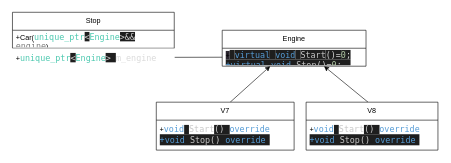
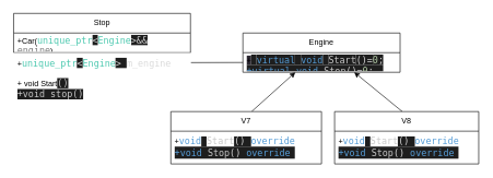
  <mxCell id="0" />
  <mxCell id="1" parent="0" />
  <mxCell id="2" style="edgeStyle=none;html=1;entryX=0.5;entryY=1;entryDx=0;entryDy=0;" parent="1" edge="1"><mxGeometry relative="1" as="geometry"><mxPoint x="383.333" y="170" as="sourcePoint" /><mxPoint x="450" y="110" as="targetPoint" /></mxGeometry></mxCell>
  <mxCell id="3" style="edgeStyle=none;html=1;" parent="1" edge="1"><mxGeometry relative="1" as="geometry"><mxPoint x="540" y="110" as="targetPoint" /><mxPoint x="613.333" y="170" as="sourcePoint" /></mxGeometry></mxCell>
  <mxCell id="4" value="V7" style="swimlane;fontStyle=0;childLayout=stackLayout;horizontal=1;startSize=30;horizontalStack=0;resizeParent=1;resizeParentMax=0;resizeLast=0;collapsible=1;marginBottom=0;whiteSpace=wrap;html=1;" parent="1" vertex="1"><mxGeometry x="260" y="170" width="230" height="80" as="geometry" /></mxCell>
  <mxCell id="5" value="+&lt;span style=&quot;font-family: &amp;quot;Droid Sans Mono&amp;quot;, &amp;quot;monospace&amp;quot;, monospace; font-size: 14px; color: rgb(86, 156, 214);&quot;&gt;void&lt;/span&gt;&lt;span style=&quot;background-color: rgb(30, 30, 30); color: rgb(212, 212, 212); font-family: &amp;quot;Droid Sans Mono&amp;quot;, &amp;quot;monospace&amp;quot;, monospace; font-size: 14px;&quot;&gt; &lt;/span&gt;&lt;span style=&quot;font-family: &amp;quot;Droid Sans Mono&amp;quot;, &amp;quot;monospace&amp;quot;, monospace; font-size: 14px; color: rgb(200, 200, 200);&quot;&gt;Start&lt;/span&gt;&lt;span style=&quot;background-color: rgb(30, 30, 30); color: rgb(212, 212, 212); font-family: &amp;quot;Droid Sans Mono&amp;quot;, &amp;quot;monospace&amp;quot;, monospace; font-size: 14px;&quot;&gt;() &lt;/span&gt;&lt;span style=&quot;font-family: &amp;quot;Droid Sans Mono&amp;quot;, &amp;quot;monospace&amp;quot;, monospace; font-size: 14px; color: rgb(86, 156, 214);&quot;&gt;override&lt;br&gt;&lt;/span&gt;&lt;div style=&quot;color: rgb(212, 212, 212); background-color: rgb(30, 30, 30); font-family: &amp;quot;Droid Sans Mono&amp;quot;, &amp;quot;monospace&amp;quot;, monospace; font-size: 14px; line-height: 19px;&quot;&gt;&lt;span style=&quot;color: #569cd6;&quot;&gt;+void&lt;/span&gt; &lt;span style=&quot;color: #c8c8c8;&quot;&gt;Stop&lt;/span&gt;() &lt;span style=&quot;color: #569cd6;&quot;&gt;override&lt;/span&gt;&lt;/div&gt;" style="text;strokeColor=none;fillColor=none;align=left;verticalAlign=middle;spacingLeft=4;spacingRight=4;overflow=hidden;points=[[0,0.5],[1,0.5]];portConstraint=eastwest;rotatable=0;whiteSpace=wrap;html=1;" parent="4" vertex="1"><mxGeometry y="30" width="230" height="50" as="geometry" /></mxCell>
  <mxCell id="6" value="Engine" style="swimlane;fontStyle=0;childLayout=stackLayout;horizontal=1;startSize=30;horizontalStack=0;resizeParent=1;resizeParentMax=0;resizeLast=0;collapsible=1;marginBottom=0;whiteSpace=wrap;html=1;" parent="1" vertex="1"><mxGeometry x="370" y="50" width="240" height="60" as="geometry"><mxRectangle x="290" y="40" width="150" height="30" as="alternateBounds" /></mxGeometry></mxCell>
  <mxCell id="7" value="&lt;span style=&quot;background-color: rgb(42, 37, 47);&quot;&gt;+&lt;/span&gt;&lt;span style=&quot;background-color: rgb(30, 30, 30); color: rgb(212, 212, 212); font-family: &amp;quot;Droid Sans Mono&amp;quot;, &amp;quot;monospace&amp;quot;, monospace; font-size: 14px;&quot;&gt;&amp;nbsp;&lt;/span&gt;&lt;span style=&quot;background-color: rgb(30, 30, 30); font-family: &amp;quot;Droid Sans Mono&amp;quot;, &amp;quot;monospace&amp;quot;, monospace; font-size: 14px; color: rgb(86, 156, 214);&quot;&gt;virtual&lt;/span&gt;&lt;span style=&quot;background-color: rgb(30, 30, 30); color: rgb(212, 212, 212); font-family: &amp;quot;Droid Sans Mono&amp;quot;, &amp;quot;monospace&amp;quot;, monospace; font-size: 14px;&quot;&gt; &lt;/span&gt;&lt;span style=&quot;background-color: rgb(30, 30, 30); font-family: &amp;quot;Droid Sans Mono&amp;quot;, &amp;quot;monospace&amp;quot;, monospace; font-size: 14px; color: rgb(86, 156, 214);&quot;&gt;void&lt;/span&gt;&lt;span style=&quot;background-color: rgb(30, 30, 30); color: rgb(212, 212, 212); font-family: &amp;quot;Droid Sans Mono&amp;quot;, &amp;quot;monospace&amp;quot;, monospace; font-size: 14px;&quot;&gt; &lt;/span&gt;&lt;span style=&quot;background-color: rgb(30, 30, 30); font-family: &amp;quot;Droid Sans Mono&amp;quot;, &amp;quot;monospace&amp;quot;, monospace; font-size: 14px; color: rgb(200, 200, 200);&quot;&gt;Start&lt;/span&gt;&lt;span style=&quot;background-color: rgb(30, 30, 30); color: rgb(212, 212, 212); font-family: &amp;quot;Droid Sans Mono&amp;quot;, &amp;quot;monospace&amp;quot;, monospace; font-size: 14px;&quot;&gt;()=&lt;/span&gt;&lt;span style=&quot;background-color: rgb(30, 30, 30); font-family: &amp;quot;Droid Sans Mono&amp;quot;, &amp;quot;monospace&amp;quot;, monospace; font-size: 14px; color: rgb(181, 206, 168);&quot;&gt;0&lt;/span&gt;&lt;span style=&quot;background-color: rgb(30, 30, 30); color: rgb(212, 212, 212); font-family: &amp;quot;Droid Sans Mono&amp;quot;, &amp;quot;monospace&amp;quot;, monospace; font-size: 14px;&quot;&gt;;&lt;/span&gt;&lt;div style=&quot;color: rgb(212, 212, 212); background-color: rgb(30, 30, 30); font-family: &amp;quot;Droid Sans Mono&amp;quot;, &amp;quot;monospace&amp;quot;, monospace; font-size: 14px; line-height: 19px;&quot;&gt;&lt;div&gt;&lt;span style=&quot;color: #569cd6;&quot;&gt;+virtual&lt;/span&gt; &lt;span style=&quot;color: #569cd6;&quot;&gt;void&lt;/span&gt; &lt;span style=&quot;color: #c8c8c8;&quot;&gt;Stop&lt;/span&gt;()=&lt;span style=&quot;color: #b5cea8;&quot;&gt;0&lt;/span&gt;;&lt;/div&gt;&lt;/div&gt;" style="text;strokeColor=none;fillColor=none;align=left;verticalAlign=middle;spacingLeft=4;spacingRight=4;overflow=hidden;points=[[0,0.5],[1,0.5]];portConstraint=eastwest;rotatable=0;whiteSpace=wrap;html=1;" parent="6" vertex="1"><mxGeometry y="30" width="240" height="30" as="geometry" /></mxCell>
  <mxCell id="8" value="V8" style="swimlane;fontStyle=0;childLayout=stackLayout;horizontal=1;startSize=30;horizontalStack=0;resizeParent=1;resizeParentMax=0;resizeLast=0;collapsible=1;marginBottom=0;whiteSpace=wrap;html=1;" parent="1" vertex="1"><mxGeometry x="510" y="170" width="220" height="80" as="geometry" /></mxCell>
  <mxCell id="9" value="+&lt;span style=&quot;font-family: &amp;quot;Droid Sans Mono&amp;quot;, &amp;quot;monospace&amp;quot;, monospace; font-size: 14px; color: rgb(86, 156, 214);&quot;&gt;void&lt;/span&gt;&lt;span style=&quot;background-color: rgb(30, 30, 30); color: rgb(212, 212, 212); font-family: &amp;quot;Droid Sans Mono&amp;quot;, &amp;quot;monospace&amp;quot;, monospace; font-size: 14px;&quot;&gt; &lt;/span&gt;&lt;span style=&quot;font-family: &amp;quot;Droid Sans Mono&amp;quot;, &amp;quot;monospace&amp;quot;, monospace; font-size: 14px; color: rgb(200, 200, 200);&quot;&gt;Start&lt;/span&gt;&lt;span style=&quot;background-color: rgb(30, 30, 30); color: rgb(212, 212, 212); font-family: &amp;quot;Droid Sans Mono&amp;quot;, &amp;quot;monospace&amp;quot;, monospace; font-size: 14px;&quot;&gt;() &lt;/span&gt;&lt;span style=&quot;font-family: &amp;quot;Droid Sans Mono&amp;quot;, &amp;quot;monospace&amp;quot;, monospace; font-size: 14px; color: rgb(86, 156, 214);&quot;&gt;override&lt;br&gt;&lt;/span&gt;&lt;div style=&quot;color: rgb(212, 212, 212); background-color: rgb(30, 30, 30); font-family: &amp;quot;Droid Sans Mono&amp;quot;, &amp;quot;monospace&amp;quot;, monospace; font-size: 14px; line-height: 19px;&quot;&gt;&lt;span style=&quot;color: #569cd6;&quot;&gt;+void&lt;/span&gt; &lt;span style=&quot;color: #c8c8c8;&quot;&gt;Stop&lt;/span&gt;() &lt;span style=&quot;color: #569cd6;&quot;&gt;override&lt;/span&gt;&lt;/div&gt;" style="text;strokeColor=none;fillColor=none;align=left;verticalAlign=middle;spacingLeft=4;spacingRight=4;overflow=hidden;points=[[0,0.5],[1,0.5]];portConstraint=eastwest;rotatable=0;whiteSpace=wrap;html=1;" parent="8" vertex="1"><mxGeometry y="30" width="220" height="50" as="geometry" /></mxCell>
  <mxCell id="10" value="Stop" style="swimlane;fontStyle=0;childLayout=stackLayout;horizontal=1;startSize=30;horizontalStack=0;resizeParent=1;resizeParentMax=0;resizeLast=0;collapsible=1;marginBottom=0;whiteSpace=wrap;html=1;" parent="1" vertex="1"><mxGeometry x="20" y="20" width="270" height="60" as="geometry"><mxRectangle x="290" y="40" width="150" height="30" as="alternateBounds" /></mxGeometry></mxCell>
  <mxCell id="11" value="+Car(&lt;span style=&quot;font-family: &amp;quot;Droid Sans Mono&amp;quot;, &amp;quot;monospace&amp;quot;, monospace; font-size: 14px; color: rgb(78, 201, 176);&quot;&gt;unique_ptr&lt;/span&gt;&lt;span style=&quot;background-color: rgb(30, 30, 30); color: rgb(212, 212, 212); font-family: &amp;quot;Droid Sans Mono&amp;quot;, &amp;quot;monospace&amp;quot;, monospace; font-size: 14px;&quot;&gt;&amp;lt;&lt;/span&gt;&lt;span style=&quot;font-family: &amp;quot;Droid Sans Mono&amp;quot;, &amp;quot;monospace&amp;quot;, monospace; font-size: 14px; color: rgb(78, 201, 176);&quot;&gt;Engine&lt;/span&gt;&lt;span style=&quot;background-color: rgb(30, 30, 30); color: rgb(212, 212, 212); font-family: &amp;quot;Droid Sans Mono&amp;quot;, &amp;quot;monospace&amp;quot;, monospace; font-size: 14px;&quot;&gt;&amp;gt;&amp;amp;&amp;amp; &lt;/span&gt;&lt;span style=&quot;font-family: &amp;quot;Droid Sans Mono&amp;quot;, &amp;quot;monospace&amp;quot;, monospace; font-size: 14px; color: rgb(127, 127, 127);&quot;&gt;engine&lt;/span&gt;&lt;span style=&quot;background-color: initial;&quot;&gt;)&lt;/span&gt;" style="text;strokeColor=none;fillColor=none;align=left;verticalAlign=middle;spacingLeft=4;spacingRight=4;overflow=hidden;points=[[0,0.5],[1,0.5]];portConstraint=eastwest;rotatable=0;whiteSpace=wrap;html=1;" parent="10" vertex="1"><mxGeometry y="30" width="270" height="30" as="geometry" /></mxCell>
  <mxCell id="12" style="edgeStyle=none;html=1;entryX=0;entryY=0.5;entryDx=0;entryDy=0;endArrow=none;endFill=1;endSize=19;" parent="1" source="13" target="7" edge="1"><mxGeometry relative="1" as="geometry" /></mxCell>
  <mxCell id="13" value="+&lt;span style=&quot;font-family: &amp;quot;Droid Sans Mono&amp;quot;, &amp;quot;monospace&amp;quot;, monospace; font-size: 14px; color: rgb(78, 201, 176);&quot;&gt;unique_ptr&lt;/span&gt;&lt;span style=&quot;background-color: rgb(30, 30, 30); color: rgb(212, 212, 212); font-family: &amp;quot;Droid Sans Mono&amp;quot;, &amp;quot;monospace&amp;quot;, monospace; font-size: 14px;&quot;&gt;&amp;lt;&lt;/span&gt;&lt;span style=&quot;font-family: &amp;quot;Droid Sans Mono&amp;quot;, &amp;quot;monospace&amp;quot;, monospace; font-size: 14px; color: rgb(78, 201, 176);&quot;&gt;Engine&lt;/span&gt;&lt;span style=&quot;background-color: rgb(30, 30, 30); color: rgb(212, 212, 212); font-family: &amp;quot;Droid Sans Mono&amp;quot;, &amp;quot;monospace&amp;quot;, monospace; font-size: 14px;&quot;&gt;&amp;gt; &lt;/span&gt;&lt;span style=&quot;font-family: &amp;quot;Droid Sans Mono&amp;quot;, &amp;quot;monospace&amp;quot;, monospace; font-size: 14px; color: rgb(218, 218, 218);&quot;&gt;m_engine&lt;/span&gt;" style="text;strokeColor=#FFFFFF;fillColor=none;align=left;verticalAlign=middle;spacingLeft=4;spacingRight=4;overflow=hidden;points=[[0,0.5],[1,0.5]];portConstraint=eastwest;rotatable=0;whiteSpace=wrap;html=1;" parent="1" vertex="1"><mxGeometry x="20" y="81" width="270" height="29" as="geometry" /></mxCell>
+ <mxCell id="14" value="+ void Start&lt;span style=&quot;background-color: rgb(30, 30, 30); color: rgb(200, 200, 200); font-family: &amp;quot;Droid Sans Mono&amp;quot;, &amp;quot;monospace&amp;quot;, monospace; font-size: 14px;&quot;&gt;()&lt;br&gt;+void stop()&lt;br&gt;&lt;/span&gt;" style="text;strokeColor=#FFFFFF;fillColor=none;align=left;verticalAlign=middle;spacingLeft=4;spacingRight=4;overflow=hidden;points=[[0,0.5],[1,0.5]];portConstraint=eastwest;rotatable=0;whiteSpace=wrap;html=1;" parent="1" vertex="1"><mxGeometry x="20" y="110" width="270" height="50" as="geometry" /></mxCell>
